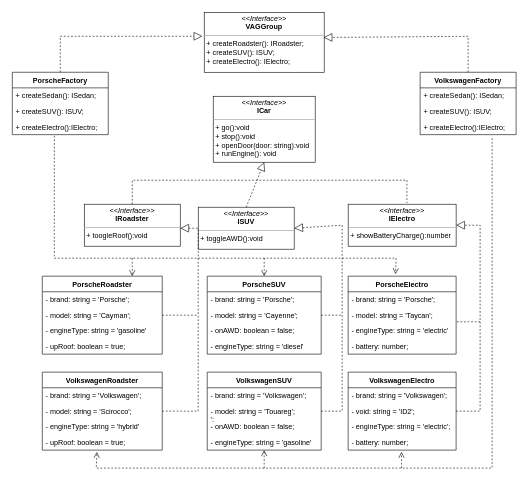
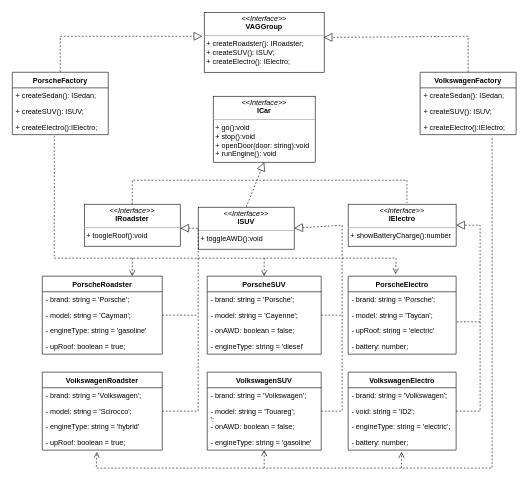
  <mxCell id="0" />
  <mxCell id="1" parent="0" />
  <mxCell id="2" value="&lt;p style=&quot;margin:0px;margin-top:4px;text-align:center;&quot;&gt;&lt;i&gt;&amp;lt;&amp;lt;Interface&amp;gt;&amp;gt;&lt;/i&gt;&lt;br&gt;&lt;b&gt;VAGGroup&lt;/b&gt;&lt;/p&gt;&lt;hr size=&quot;1&quot;&gt;&lt;p style=&quot;margin:0px;margin-left:4px;&quot;&gt;+ createRoadster(): IRoadster;&lt;br&gt;+ createSUV(): ISUV;&lt;/p&gt;&lt;p style=&quot;margin:0px;margin-left:4px;&quot;&gt;+ createElectro(): IElectro;&lt;br&gt;&lt;/p&gt;&lt;p style=&quot;margin:0px;margin-left:4px;&quot;&gt;&lt;br&gt;&lt;/p&gt;" style="verticalAlign=top;align=left;overflow=fill;fontSize=12;fontFamily=Helvetica;html=1;" parent="1" vertex="1"><mxGeometry x="340" y="20" width="200" height="100" as="geometry" /></mxCell>
  <mxCell id="3" value="PorscheFactory" style="swimlane;fontStyle=1;align=center;verticalAlign=top;childLayout=stackLayout;horizontal=1;startSize=26;horizontalStack=0;resizeParent=1;resizeParentMax=0;resizeLast=0;collapsible=1;marginBottom=0;" parent="1" vertex="1"><mxGeometry x="20" y="120" width="160" height="104" as="geometry" /></mxCell>
  <mxCell id="4" value="+ createSedan(): ISedan;" style="text;strokeColor=none;fillColor=none;align=left;verticalAlign=top;spacingLeft=4;spacingRight=4;overflow=hidden;rotatable=0;points=[[0,0.5],[1,0.5]];portConstraint=eastwest;" parent="3" vertex="1"><mxGeometry y="26" width="160" height="26" as="geometry" /></mxCell>
  <mxCell id="5" value="+ createSUV(): ISUV;" style="text;strokeColor=none;fillColor=none;align=left;verticalAlign=top;spacingLeft=4;spacingRight=4;overflow=hidden;rotatable=0;points=[[0,0.5],[1,0.5]];portConstraint=eastwest;" parent="3" vertex="1"><mxGeometry y="52" width="160" height="26" as="geometry" /></mxCell>
  <mxCell id="6" value="+ createElectro():IElectro;" style="text;strokeColor=none;fillColor=none;align=left;verticalAlign=top;spacingLeft=4;spacingRight=4;overflow=hidden;rotatable=0;points=[[0,0.5],[1,0.5]];portConstraint=eastwest;" parent="3" vertex="1"><mxGeometry y="78" width="160" height="26" as="geometry" /></mxCell>
  <mxCell id="7" value="VolkswagenFactory" style="swimlane;fontStyle=1;align=center;verticalAlign=top;childLayout=stackLayout;horizontal=1;startSize=26;horizontalStack=0;resizeParent=1;resizeParentMax=0;resizeLast=0;collapsible=1;marginBottom=0;" parent="1" vertex="1"><mxGeometry x="700" y="120" width="160" height="104" as="geometry" /></mxCell>
  <mxCell id="8" value="+ createSedan(): ISedan;" style="text;strokeColor=none;fillColor=none;align=left;verticalAlign=top;spacingLeft=4;spacingRight=4;overflow=hidden;rotatable=0;points=[[0,0.5],[1,0.5]];portConstraint=eastwest;" parent="7" vertex="1"><mxGeometry y="26" width="160" height="26" as="geometry" /></mxCell>
  <mxCell id="9" value="+ createSUV(): ISUV;" style="text;strokeColor=none;fillColor=none;align=left;verticalAlign=top;spacingLeft=4;spacingRight=4;overflow=hidden;rotatable=0;points=[[0,0.5],[1,0.5]];portConstraint=eastwest;" parent="7" vertex="1"><mxGeometry y="52" width="160" height="26" as="geometry" /></mxCell>
  <mxCell id="10" value="+ createElectro():IElectro;" style="text;strokeColor=none;fillColor=none;align=left;verticalAlign=top;spacingLeft=4;spacingRight=4;overflow=hidden;rotatable=0;points=[[0,0.5],[1,0.5]];portConstraint=eastwest;" parent="7" vertex="1"><mxGeometry y="78" width="160" height="26" as="geometry" /></mxCell>
  <mxCell id="11" value="" style="endArrow=block;dashed=1;endFill=0;endSize=12;html=1;rounded=0;exitX=0.5;exitY=0;exitDx=0;exitDy=0;entryX=0.995;entryY=0.42;entryDx=0;entryDy=0;entryPerimeter=0;" parent="1" source="7" target="2" edge="1"><mxGeometry width="160" relative="1" as="geometry"><mxPoint x="530" y="160" as="sourcePoint" /><mxPoint x="820" y="100" as="targetPoint" /><Array as="points"><mxPoint x="780" y="60" /></Array></mxGeometry></mxCell>
  <mxCell id="12" value="" style="endArrow=block;dashed=1;endFill=0;endSize=12;html=1;rounded=0;exitX=0.5;exitY=0;exitDx=0;exitDy=0;entryX=-0.015;entryY=0.4;entryDx=0;entryDy=0;entryPerimeter=0;" parent="1" source="3" target="2" edge="1"><mxGeometry width="160" relative="1" as="geometry"><mxPoint x="340" y="60" as="sourcePoint" /><mxPoint x="690" y="160" as="targetPoint" /><Array as="points"><mxPoint x="100" y="60" /></Array></mxGeometry></mxCell>
  <mxCell id="13" value="&lt;p style=&quot;margin:0px;margin-top:4px;text-align:center;&quot;&gt;&lt;i&gt;&amp;lt;&amp;lt;Interface&amp;gt;&amp;gt;&lt;/i&gt;&lt;br&gt;&lt;b&gt;IRoadster&lt;/b&gt;&lt;/p&gt;&lt;hr size=&quot;1&quot;&gt;&lt;p style=&quot;margin:0px;margin-left:4px;&quot;&gt;+ toogleRoof():void&lt;/p&gt;" style="verticalAlign=top;align=left;overflow=fill;fontSize=12;fontFamily=Helvetica;html=1;" parent="1" vertex="1"><mxGeometry x="140" y="340" width="160" height="70" as="geometry" /></mxCell>
  <mxCell id="14" value="&lt;p style=&quot;margin:0px;margin-top:4px;text-align:center;&quot;&gt;&lt;i&gt;&amp;lt;&amp;lt;Interface&amp;gt;&amp;gt;&lt;/i&gt;&lt;br&gt;&lt;b&gt;ISUV&lt;/b&gt;&lt;/p&gt;&lt;hr size=&quot;1&quot;&gt;&lt;p style=&quot;border-color: var(--border-color); margin: 0px 0px 0px 4px;&quot;&gt;&lt;span style=&quot;background-color: initial;&quot;&gt;+ toggleAWD():void&lt;/span&gt;&lt;br&gt;&lt;/p&gt;" style="verticalAlign=top;align=left;overflow=fill;fontSize=12;fontFamily=Helvetica;html=1;" parent="1" vertex="1"><mxGeometry x="330" y="345" width="160" height="70" as="geometry" /></mxCell>
  <mxCell id="15" value="&lt;p style=&quot;margin:0px;margin-top:4px;text-align:center;&quot;&gt;&lt;i&gt;&amp;lt;&amp;lt;Interface&amp;gt;&amp;gt;&lt;/i&gt;&lt;br&gt;&lt;b&gt;IElectro&lt;/b&gt;&lt;/p&gt;&lt;hr size=&quot;1&quot;&gt;&lt;p style=&quot;border-color: var(--border-color); margin: 0px 0px 0px 4px;&quot;&gt;&lt;span style=&quot;background-color: initial;&quot;&gt;+ showBatteryCharge():number&lt;/span&gt;&lt;br&gt;&lt;/p&gt;" style="verticalAlign=top;align=left;overflow=fill;fontSize=12;fontFamily=Helvetica;html=1;" parent="1" vertex="1"><mxGeometry x="580" y="340" width="180" height="70" as="geometry" /></mxCell>
  <mxCell id="16" value="&lt;p style=&quot;margin:0px;margin-top:4px;text-align:center;&quot;&gt;&lt;i&gt;&amp;lt;&amp;lt;Interface&amp;gt;&amp;gt;&lt;/i&gt;&lt;br&gt;&lt;b&gt;ICar&lt;/b&gt;&lt;/p&gt;&lt;hr size=&quot;1&quot;&gt;&lt;p style=&quot;border-color: var(--border-color); margin: 0px 0px 0px 4px;&quot;&gt;+ go():void&lt;br style=&quot;border-color: var(--border-color);&quot;&gt;+ stop():void&lt;/p&gt;&lt;p style=&quot;border-color: var(--border-color); margin: 0px 0px 0px 4px;&quot;&gt;+ openDoor(door: string):void&lt;/p&gt;&lt;p style=&quot;border-color: var(--border-color); margin: 0px 0px 0px 4px;&quot;&gt;+ runEngine(): void&lt;/p&gt;" style="verticalAlign=top;align=left;overflow=fill;fontSize=12;fontFamily=Helvetica;html=1;" parent="1" vertex="1"><mxGeometry x="355" y="160" width="170" height="110" as="geometry" /></mxCell>
  <mxCell id="17" value="PorscheElectro" style="swimlane;fontStyle=1;align=center;verticalAlign=top;childLayout=stackLayout;horizontal=1;startSize=26;horizontalStack=0;resizeParent=1;resizeParentMax=0;resizeLast=0;collapsible=1;marginBottom=0;" parent="1" vertex="1"><mxGeometry x="580" y="460" width="180" height="130" as="geometry" /></mxCell>
  <mxCell id="18" value="- brand: string = 'Porsche';&#10;" style="text;strokeColor=none;fillColor=none;align=left;verticalAlign=top;spacingLeft=4;spacingRight=4;overflow=hidden;rotatable=0;points=[[0,0.5],[1,0.5]];portConstraint=eastwest;" parent="17" vertex="1"><mxGeometry y="26" width="180" height="26" as="geometry" /></mxCell>
  <mxCell id="19" value="- model: string = 'Taycan';" style="text;strokeColor=none;fillColor=none;align=left;verticalAlign=top;spacingLeft=4;spacingRight=4;overflow=hidden;rotatable=0;points=[[0,0.5],[1,0.5]];portConstraint=eastwest;" parent="17" vertex="1"><mxGeometry y="52" width="180" height="26" as="geometry" /></mxCell>
- <mxCell id="20" value="- engineType: string = 'electric'" style="text;strokeColor=none;fillColor=none;align=left;verticalAlign=top;spacingLeft=4;spacingRight=4;overflow=hidden;rotatable=0;points=[[0,0.5],[1,0.5]];portConstraint=eastwest;" parent="17" vertex="1"><mxGeometry y="78" width="180" height="26" as="geometry" /></mxCell>
+ <mxCell id="20" value="- upRoof: string = 'electric'" style="text;strokeColor=none;fillColor=none;align=left;verticalAlign=top;spacingLeft=4;spacingRight=4;overflow=hidden;rotatable=0;points=[[0,0.5],[1,0.5]];portConstraint=eastwest;" parent="17" vertex="1"><mxGeometry y="78" width="180" height="26" as="geometry" /></mxCell>
  <mxCell id="21" value="- battery: number;" style="text;strokeColor=none;fillColor=none;align=left;verticalAlign=top;spacingLeft=4;spacingRight=4;overflow=hidden;rotatable=0;points=[[0,0.5],[1,0.5]];portConstraint=eastwest;" parent="17" vertex="1"><mxGeometry y="104" width="180" height="26" as="geometry" /></mxCell>
  <mxCell id="22" value="PorscheSUV" style="swimlane;fontStyle=1;align=center;verticalAlign=top;childLayout=stackLayout;horizontal=1;startSize=26;horizontalStack=0;resizeParent=1;resizeParentMax=0;resizeLast=0;collapsible=1;marginBottom=0;" parent="1" vertex="1"><mxGeometry x="345" y="460" width="190" height="130" as="geometry" /></mxCell>
  <mxCell id="23" value="- brand: string = 'Porsche';&#10;" style="text;strokeColor=none;fillColor=none;align=left;verticalAlign=top;spacingLeft=4;spacingRight=4;overflow=hidden;rotatable=0;points=[[0,0.5],[1,0.5]];portConstraint=eastwest;" parent="22" vertex="1"><mxGeometry y="26" width="190" height="26" as="geometry" /></mxCell>
  <mxCell id="24" value="- model: string = 'Cayenne';" style="text;strokeColor=none;fillColor=none;align=left;verticalAlign=top;spacingLeft=4;spacingRight=4;overflow=hidden;rotatable=0;points=[[0,0.5],[1,0.5]];portConstraint=eastwest;" parent="22" vertex="1"><mxGeometry y="52" width="190" height="26" as="geometry" /></mxCell>
  <mxCell id="25" value="- onAWD: boolean = false;" style="text;strokeColor=none;fillColor=none;align=left;verticalAlign=top;spacingLeft=4;spacingRight=4;overflow=hidden;rotatable=0;points=[[0,0.5],[1,0.5]];portConstraint=eastwest;" parent="22" vertex="1"><mxGeometry y="78" width="190" height="26" as="geometry" /></mxCell>
  <mxCell id="26" value="- engineType: string = 'diesel'" style="text;strokeColor=none;fillColor=none;align=left;verticalAlign=top;spacingLeft=4;spacingRight=4;overflow=hidden;rotatable=0;points=[[0,0.5],[1,0.5]];portConstraint=eastwest;" parent="22" vertex="1"><mxGeometry y="104" width="190" height="26" as="geometry" /></mxCell>
  <mxCell id="27" value="PorscheRoadster" style="swimlane;fontStyle=1;align=center;verticalAlign=top;childLayout=stackLayout;horizontal=1;startSize=26;horizontalStack=0;resizeParent=1;resizeParentMax=0;resizeLast=0;collapsible=1;marginBottom=0;" parent="1" vertex="1"><mxGeometry x="70" y="460" width="200" height="130" as="geometry" /></mxCell>
  <mxCell id="28" value="- brand: string = 'Porsche';&#10;" style="text;strokeColor=none;fillColor=none;align=left;verticalAlign=top;spacingLeft=4;spacingRight=4;overflow=hidden;rotatable=0;points=[[0,0.5],[1,0.5]];portConstraint=eastwest;" parent="27" vertex="1"><mxGeometry y="26" width="200" height="26" as="geometry" /></mxCell>
  <mxCell id="29" value="- model: string = 'Cayman';" style="text;strokeColor=none;fillColor=none;align=left;verticalAlign=top;spacingLeft=4;spacingRight=4;overflow=hidden;rotatable=0;points=[[0,0.5],[1,0.5]];portConstraint=eastwest;" parent="27" vertex="1"><mxGeometry y="52" width="200" height="26" as="geometry" /></mxCell>
  <mxCell id="30" value="- engineType: string = 'gasoline'" style="text;strokeColor=none;fillColor=none;align=left;verticalAlign=top;spacingLeft=4;spacingRight=4;overflow=hidden;rotatable=0;points=[[0,0.5],[1,0.5]];portConstraint=eastwest;" parent="27" vertex="1"><mxGeometry y="78" width="200" height="26" as="geometry" /></mxCell>
  <mxCell id="31" value="- upRoof: boolean = true;" style="text;strokeColor=none;fillColor=none;align=left;verticalAlign=top;spacingLeft=4;spacingRight=4;overflow=hidden;rotatable=0;points=[[0,0.5],[1,0.5]];portConstraint=eastwest;" parent="27" vertex="1"><mxGeometry y="104" width="200" height="26" as="geometry" /></mxCell>
  <mxCell id="32" value="VolkswagenElectro" style="swimlane;fontStyle=1;align=center;verticalAlign=top;childLayout=stackLayout;horizontal=1;startSize=26;horizontalStack=0;resizeParent=1;resizeParentMax=0;resizeLast=0;collapsible=1;marginBottom=0;" parent="1" vertex="1"><mxGeometry x="580" y="620" width="180" height="130" as="geometry" /></mxCell>
  <mxCell id="33" value="- brand: string = 'Volkswagen';&#10;" style="text;strokeColor=none;fillColor=none;align=left;verticalAlign=top;spacingLeft=4;spacingRight=4;overflow=hidden;rotatable=0;points=[[0,0.5],[1,0.5]];portConstraint=eastwest;" parent="32" vertex="1"><mxGeometry y="26" width="180" height="26" as="geometry" /></mxCell>
  <mxCell id="34" value="- void: string = 'ID2';" style="text;strokeColor=none;fillColor=none;align=left;verticalAlign=top;spacingLeft=4;spacingRight=4;overflow=hidden;rotatable=0;points=[[0,0.5],[1,0.5]];portConstraint=eastwest;" parent="32" vertex="1"><mxGeometry y="52" width="180" height="26" as="geometry" /></mxCell>
  <mxCell id="35" value="- engineType: string = 'electric';" style="text;strokeColor=none;fillColor=none;align=left;verticalAlign=top;spacingLeft=4;spacingRight=4;overflow=hidden;rotatable=0;points=[[0,0.5],[1,0.5]];portConstraint=eastwest;" parent="32" vertex="1"><mxGeometry y="78" width="180" height="26" as="geometry" /></mxCell>
  <mxCell id="36" value="- battery: number;" style="text;strokeColor=none;fillColor=none;align=left;verticalAlign=top;spacingLeft=4;spacingRight=4;overflow=hidden;rotatable=0;points=[[0,0.5],[1,0.5]];portConstraint=eastwest;" parent="32" vertex="1"><mxGeometry y="104" width="180" height="26" as="geometry" /></mxCell>
  <mxCell id="37" value="VolkswagenSUV" style="swimlane;fontStyle=1;align=center;verticalAlign=top;childLayout=stackLayout;horizontal=1;startSize=26;horizontalStack=0;resizeParent=1;resizeParentMax=0;resizeLast=0;collapsible=1;marginBottom=0;" parent="1" vertex="1"><mxGeometry x="345" y="620" width="190" height="130" as="geometry" /></mxCell>
  <mxCell id="38" value="- brand: string = 'Volkswagen';&#10;" style="text;strokeColor=none;fillColor=none;align=left;verticalAlign=top;spacingLeft=4;spacingRight=4;overflow=hidden;rotatable=0;points=[[0,0.5],[1,0.5]];portConstraint=eastwest;" parent="37" vertex="1"><mxGeometry y="26" width="190" height="26" as="geometry" /></mxCell>
  <mxCell id="39" value="- model: string = 'Touareg';&#10;';" style="text;strokeColor=none;fillColor=none;align=left;verticalAlign=top;spacingLeft=4;spacingRight=4;overflow=hidden;rotatable=0;points=[[0,0.5],[1,0.5]];portConstraint=eastwest;" parent="37" vertex="1"><mxGeometry y="52" width="190" height="26" as="geometry" /></mxCell>
  <mxCell id="40" value="- onAWD: boolean = false;" style="text;strokeColor=none;fillColor=none;align=left;verticalAlign=top;spacingLeft=4;spacingRight=4;overflow=hidden;rotatable=0;points=[[0,0.5],[1,0.5]];portConstraint=eastwest;" parent="37" vertex="1"><mxGeometry y="78" width="190" height="26" as="geometry" /></mxCell>
  <mxCell id="41" value="- engineType: string = 'gasoline'" style="text;strokeColor=none;fillColor=none;align=left;verticalAlign=top;spacingLeft=4;spacingRight=4;overflow=hidden;rotatable=0;points=[[0,0.5],[1,0.5]];portConstraint=eastwest;" parent="37" vertex="1"><mxGeometry y="104" width="190" height="26" as="geometry" /></mxCell>
  <mxCell id="42" value="VolkswagenRoadster" style="swimlane;fontStyle=1;align=center;verticalAlign=top;childLayout=stackLayout;horizontal=1;startSize=26;horizontalStack=0;resizeParent=1;resizeParentMax=0;resizeLast=0;collapsible=1;marginBottom=0;" parent="1" vertex="1"><mxGeometry x="70" y="620" width="200" height="130" as="geometry" /></mxCell>
  <mxCell id="43" value="- brand: string = 'Volkswagen';&#10;" style="text;strokeColor=none;fillColor=none;align=left;verticalAlign=top;spacingLeft=4;spacingRight=4;overflow=hidden;rotatable=0;points=[[0,0.5],[1,0.5]];portConstraint=eastwest;" parent="42" vertex="1"><mxGeometry y="26" width="200" height="26" as="geometry" /></mxCell>
  <mxCell id="44" value="- model: string = 'Scirocco';" style="text;strokeColor=none;fillColor=none;align=left;verticalAlign=top;spacingLeft=4;spacingRight=4;overflow=hidden;rotatable=0;points=[[0,0.5],[1,0.5]];portConstraint=eastwest;" parent="42" vertex="1"><mxGeometry y="52" width="200" height="26" as="geometry" /></mxCell>
  <mxCell id="45" value="- engineType: string = 'hybrid'" style="text;strokeColor=none;fillColor=none;align=left;verticalAlign=top;spacingLeft=4;spacingRight=4;overflow=hidden;rotatable=0;points=[[0,0.5],[1,0.5]];portConstraint=eastwest;" parent="42" vertex="1"><mxGeometry y="78" width="200" height="26" as="geometry" /></mxCell>
  <mxCell id="46" value="- upRoof: boolean = true;" style="text;strokeColor=none;fillColor=none;align=left;verticalAlign=top;spacingLeft=4;spacingRight=4;overflow=hidden;rotatable=0;points=[[0,0.5],[1,0.5]];portConstraint=eastwest;" parent="42" vertex="1"><mxGeometry y="104" width="200" height="26" as="geometry" /></mxCell>
  <mxCell id="47" value="" style="endArrow=block;dashed=1;endFill=0;endSize=12;html=1;rounded=0;entryX=1;entryY=0.5;entryDx=0;entryDy=0;exitX=1;exitY=0.5;exitDx=0;exitDy=0;" parent="1" edge="1" target="15" source="34"><mxGeometry width="160" relative="1" as="geometry"><mxPoint x="790" y="499" as="sourcePoint" /><mxPoint x="760" y="499" as="targetPoint" /><Array as="points"><mxPoint x="800" y="685" /><mxPoint x="800" y="375" /></Array></mxGeometry></mxCell>
  <mxCell id="48" value="" style="endArrow=block;dashed=1;endFill=0;endSize=12;html=1;rounded=0;entryX=1;entryY=0.5;entryDx=0;entryDy=0;exitX=1;exitY=0.5;exitDx=0;exitDy=0;" parent="1" target="14" edge="1" source="39"><mxGeometry width="160" relative="1" as="geometry"><mxPoint x="570" y="504" as="sourcePoint" /><mxPoint x="540" y="504" as="targetPoint" /><Array as="points"><mxPoint x="570" y="685" /><mxPoint x="570" y="375" /></Array></mxGeometry></mxCell>
  <mxCell id="49" value="" style="html=1;verticalAlign=bottom;endArrow=open;dashed=1;endSize=8;rounded=0;exitX=0.438;exitY=1.077;exitDx=0;exitDy=0;exitPerimeter=0;entryX=0.439;entryY=-0.026;entryDx=0;entryDy=0;entryPerimeter=0;" parent="1" source="6" target="17" edge="1"><mxGeometry relative="1" as="geometry"><mxPoint x="80" y="260" as="sourcePoint" /><mxPoint x="0" y="260" as="targetPoint" /><Array as="points"><mxPoint x="90" y="430" /><mxPoint x="660" y="430" /></Array></mxGeometry></mxCell>
  <mxCell id="50" value="" style="html=1;verticalAlign=bottom;endArrow=open;dashed=1;endSize=8;rounded=0;entryX=0.75;entryY=0;entryDx=0;entryDy=0;" parent="1" target="27" edge="1"><mxGeometry relative="1" as="geometry"><mxPoint x="220" y="430" as="sourcePoint" /><mxPoint x="470" y="380" as="targetPoint" /></mxGeometry></mxCell>
  <mxCell id="51" value="" style="html=1;verticalAlign=bottom;endArrow=open;dashed=1;endSize=8;rounded=0;entryX=0.5;entryY=0;entryDx=0;entryDy=0;" parent="1" target="22" edge="1"><mxGeometry x="-1" y="-281" relative="1" as="geometry"><mxPoint x="440" y="430" as="sourcePoint" /><mxPoint x="470" y="380" as="targetPoint" /><mxPoint x="280" y="261" as="offset" /></mxGeometry></mxCell>
  <mxCell id="52" value="" style="html=1;verticalAlign=bottom;endArrow=open;dashed=1;endSize=8;rounded=0;entryX=0.455;entryY=1.115;entryDx=0;entryDy=0;entryPerimeter=0;" parent="1" target="46" edge="1"><mxGeometry x="-0.004" y="-10" relative="1" as="geometry"><mxPoint x="820" y="230" as="sourcePoint" /><mxPoint x="290" y="860" as="targetPoint" /><Array as="points"><mxPoint x="820" y="510" /><mxPoint x="820" y="780" /><mxPoint x="160" y="780" /></Array><mxPoint as="offset" /></mxGeometry></mxCell>
  <mxCell id="53" value="" style="html=1;verticalAlign=bottom;endArrow=open;dashed=1;endSize=8;rounded=0;" parent="1" target="41" edge="1"><mxGeometry relative="1" as="geometry"><mxPoint x="440" y="780" as="sourcePoint" /><mxPoint x="520" y="640" as="targetPoint" /></mxGeometry></mxCell>
  <mxCell id="54" value="" style="html=1;verticalAlign=bottom;endArrow=open;dashed=1;endSize=8;rounded=0;entryX=0.494;entryY=1.115;entryDx=0;entryDy=0;entryPerimeter=0;" parent="1" target="36" edge="1"><mxGeometry relative="1" as="geometry"><mxPoint x="669" y="780" as="sourcePoint" /><mxPoint x="670" y="760" as="targetPoint" /></mxGeometry></mxCell>
  <mxCell id="55" value="" style="endArrow=block;dashed=1;endFill=0;endSize=12;html=1;rounded=0;fontSize=7;exitX=1;exitY=0.5;exitDx=0;exitDy=0;" parent="1" edge="1" source="44"><mxGeometry width="160" relative="1" as="geometry"><mxPoint x="300" y="440" as="sourcePoint" /><mxPoint x="300" y="380" as="targetPoint" /><Array as="points"><mxPoint x="330" y="685" /><mxPoint x="330" y="380" /></Array></mxGeometry></mxCell>
  <mxCell id="56" value="" style="endArrow=none;dashed=1;html=1;rounded=0;exitX=1;exitY=0.5;exitDx=0;exitDy=0;" edge="1" parent="1" source="29"><mxGeometry width="50" height="50" relative="1" as="geometry"><mxPoint x="700" y="440" as="sourcePoint" /><mxPoint x="330" y="525" as="targetPoint" /></mxGeometry></mxCell>
  <mxCell id="57" value="" style="endArrow=none;dashed=1;html=1;rounded=0;exitX=1.006;exitY=-0.077;exitDx=0;exitDy=0;exitPerimeter=0;" edge="1" parent="1" source="20"><mxGeometry width="50" height="50" relative="1" as="geometry"><mxPoint x="700" y="440" as="sourcePoint" /><mxPoint x="800" y="536" as="targetPoint" /></mxGeometry></mxCell>
  <mxCell id="58" value="" style="endArrow=none;dashed=1;html=1;rounded=0;exitX=1;exitY=0.5;exitDx=0;exitDy=0;" edge="1" parent="1" source="24"><mxGeometry width="50" height="50" relative="1" as="geometry"><mxPoint x="700" y="440" as="sourcePoint" /><mxPoint x="570" y="525" as="targetPoint" /></mxGeometry></mxCell>
  <mxCell id="59" value="" style="endArrow=block;dashed=1;endFill=0;endSize=12;html=1;rounded=0;entryX=0.5;entryY=1;entryDx=0;entryDy=0;exitX=0.5;exitY=0;exitDx=0;exitDy=0;" edge="1" parent="1" source="14" target="16"><mxGeometry width="160" relative="1" as="geometry"><mxPoint x="640" y="410" as="sourcePoint" /><mxPoint x="800" y="410" as="targetPoint" /></mxGeometry></mxCell>
  <mxCell id="60" value="" style="endArrow=none;dashed=1;html=1;rounded=0;exitX=0.5;exitY=0;exitDx=0;exitDy=0;entryX=0.544;entryY=-0.029;entryDx=0;entryDy=0;entryPerimeter=0;" edge="1" parent="1" source="13" target="15"><mxGeometry width="50" height="50" relative="1" as="geometry"><mxPoint x="700" y="440" as="sourcePoint" /><mxPoint x="750" y="390" as="targetPoint" /><Array as="points"><mxPoint x="220" y="300" /><mxPoint x="678" y="300" /></Array></mxGeometry></mxCell>
